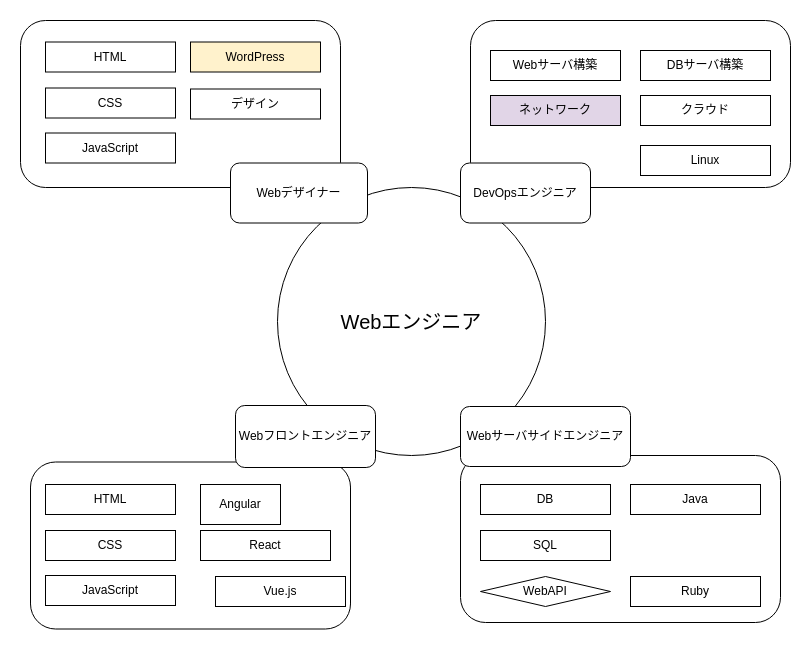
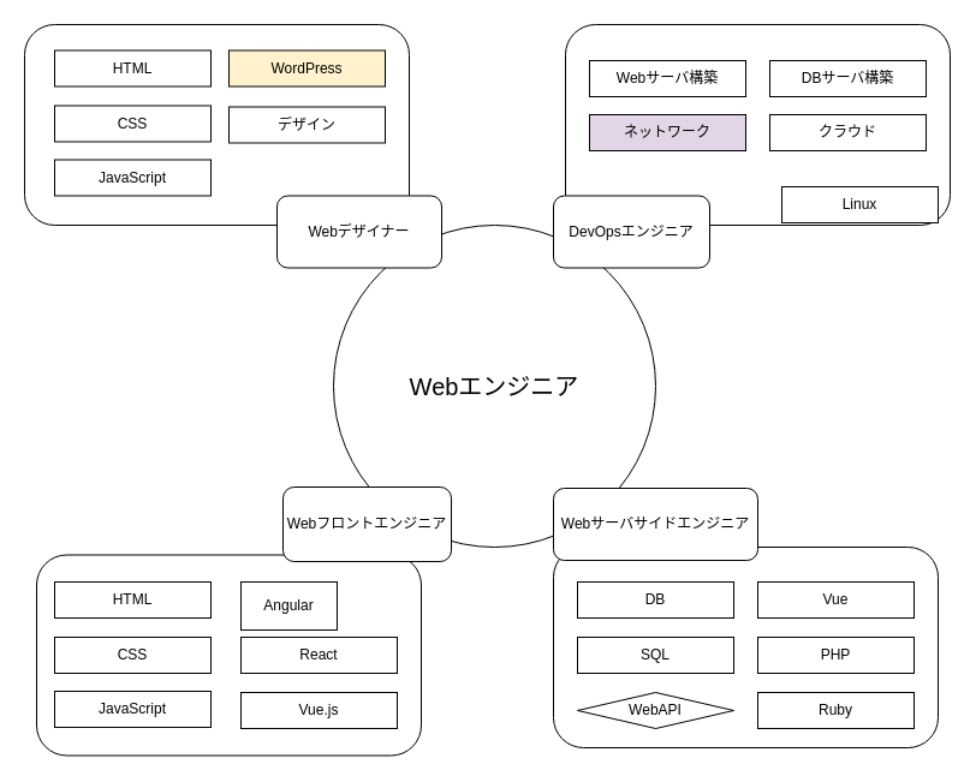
  <mxCell id="0" />
  <mxCell id="1" parent="0" />
  <mxCell id="2" value="" style="rounded=1;whiteSpace=wrap;html=1;strokeColor=#000000;fillColor=none;" vertex="1" parent="1"><mxGeometry x="470" y="20" width="320" height="167" as="geometry" /></mxCell>
  <mxCell id="3" value="" style="rounded=1;whiteSpace=wrap;html=1;strokeColor=#000000;fillColor=none;" vertex="1" parent="1"><mxGeometry x="460" y="455" width="320" height="167" as="geometry" /></mxCell>
  <mxCell id="4" value="" style="rounded=1;whiteSpace=wrap;html=1;strokeColor=#000000;fillColor=none;" vertex="1" parent="1"><mxGeometry x="30" y="461.5" width="320" height="167" as="geometry" /></mxCell>
  <mxCell id="5" value="" style="rounded=1;whiteSpace=wrap;html=1;strokeColor=#000000;fillColor=none;" vertex="1" parent="1"><mxGeometry x="20" y="20" width="320" height="167" as="geometry" /></mxCell>
  <mxCell id="6" value="&lt;span style=&quot;white-space: normal&quot;&gt;&lt;font style=&quot;font-size: 20px&quot;&gt;Webエンジニア&lt;/font&gt;&lt;/span&gt;" style="ellipse;whiteSpace=wrap;html=1;aspect=fixed;" vertex="1" parent="1"><mxGeometry x="277" y="187" width="268" height="268" as="geometry" /></mxCell>
  <mxCell id="7" value="Webデザイナー" style="rounded=1;whiteSpace=wrap;html=1;" parent="1" vertex="1"><mxGeometry x="230" y="162.5" width="137" height="60" as="geometry" /></mxCell>
  <mxCell id="8" value="&lt;span style=&quot;white-space: normal&quot;&gt;WordPress&lt;/span&gt;" style="rounded=0;whiteSpace=wrap;html=1;fillColor=#fff2cc;" vertex="1" parent="1"><mxGeometry x="190" y="41.5" width="130" height="30" as="geometry" /></mxCell>
  <mxCell id="9" value="Webフロントエンジニア" style="rounded=1;whiteSpace=wrap;html=1;strokeColor=#000000;" vertex="1" parent="1"><mxGeometry x="235" y="405" width="140" height="62" as="geometry" /></mxCell>
  <mxCell id="10" value="Webサーバサイドエンジニア" style="rounded=1;whiteSpace=wrap;html=1;" vertex="1" parent="1"><mxGeometry x="460" y="406" width="170" height="60" as="geometry" /></mxCell>
  <mxCell id="11" value="HTML" style="rounded=0;whiteSpace=wrap;html=1;" vertex="1" parent="1"><mxGeometry x="45" y="484" width="130" height="30" as="geometry" /></mxCell>
  <mxCell id="12" value="CSS" style="rounded=0;whiteSpace=wrap;html=1;" vertex="1" parent="1"><mxGeometry x="45" y="530" width="130" height="30" as="geometry" /></mxCell>
  <mxCell id="13" value="JavaScript" style="rounded=0;whiteSpace=wrap;html=1;" vertex="1" parent="1"><mxGeometry x="45" y="575" width="130" height="30" as="geometry" /></mxCell>
  <mxCell id="14" value="Angular" style="rounded=0;whiteSpace=wrap;html=1;" vertex="1" parent="1"><mxGeometry x="200" y="484" width="80" height="40" as="geometry" /></mxCell>
  <mxCell id="15" value="React" style="rounded=0;whiteSpace=wrap;html=1;" vertex="1" parent="1"><mxGeometry x="200" y="530" width="130" height="30" as="geometry" /></mxCell>
- <mxCell id="16" value="Vue.js" style="rounded=0;whiteSpace=wrap;html=1;" vertex="1" parent="1"><mxGeometry x="215" y="576" width="130" height="30" as="geometry" /></mxCell>
+ <mxCell id="16" value="Vue.js" style="rounded=0;whiteSpace=wrap;html=1;" vertex="1" parent="1"><mxGeometry x="200" y="576" width="130" height="30" as="geometry" /></mxCell>
  <mxCell id="17" value="DB" style="rounded=0;whiteSpace=wrap;html=1;" vertex="1" parent="1"><mxGeometry x="480" y="484" width="130" height="30" as="geometry" /></mxCell>
  <mxCell id="18" value="SQL" style="rounded=0;whiteSpace=wrap;html=1;" vertex="1" parent="1"><mxGeometry x="480" y="530" width="130" height="30" as="geometry" /></mxCell>
  <mxCell id="19" value="DevOpsエンジニア" style="rounded=1;whiteSpace=wrap;html=1;" vertex="1" parent="1"><mxGeometry x="460" y="162.5" width="130" height="60" as="geometry" /></mxCell>
  <mxCell id="20" value="&lt;span style=&quot;white-space: normal&quot;&gt;デザイン&lt;/span&gt;" style="rounded=0;whiteSpace=wrap;html=1;" vertex="1" parent="1"><mxGeometry x="190" y="88.5" width="130" height="30" as="geometry" /></mxCell>
  <mxCell id="21" value="WebAPI" style="rhombus;whiteSpace=wrap;html=1;" vertex="1" parent="1"><mxGeometry x="480" y="576" width="130" height="30" as="geometry" /></mxCell>
  <mxCell id="22" value="Webサーバ構築" style="rounded=0;whiteSpace=wrap;html=1;" vertex="1" parent="1"><mxGeometry x="490" y="50" width="130" height="30" as="geometry" /></mxCell>
  <mxCell id="23" value="ネットワーク" style="rounded=0;whiteSpace=wrap;html=1;fillColor=#e1d5e7;" vertex="1" parent="1"><mxGeometry x="490" y="95" width="130" height="30" as="geometry" /></mxCell>
  <mxCell id="24" value="クラウド" style="rounded=0;whiteSpace=wrap;html=1;" vertex="1" parent="1"><mxGeometry x="640" y="95" width="130" height="30" as="geometry" /></mxCell>
  <mxCell id="25" value="HTML" style="rounded=0;whiteSpace=wrap;html=1;" vertex="1" parent="1"><mxGeometry x="45" y="41.5" width="130" height="30" as="geometry" /></mxCell>
  <mxCell id="26" value="CSS" style="rounded=0;whiteSpace=wrap;html=1;" vertex="1" parent="1"><mxGeometry x="45" y="87.5" width="130" height="30" as="geometry" /></mxCell>
  <mxCell id="27" value="JavaScript" style="rounded=0;whiteSpace=wrap;html=1;" vertex="1" parent="1"><mxGeometry x="45" y="132.5" width="130" height="30" as="geometry" /></mxCell>
  <mxCell id="28" value="DBサーバ構築" style="rounded=0;whiteSpace=wrap;html=1;" vertex="1" parent="1"><mxGeometry x="640" y="50" width="130" height="30" as="geometry" /></mxCell>
- <mxCell id="29" value="Java" style="rounded=0;whiteSpace=wrap;html=1;" vertex="1" parent="1"><mxGeometry x="630" y="484" width="130" height="30" as="geometry" /></mxCell>
+ <mxCell id="29" value="Vue" style="rounded=0;whiteSpace=wrap;html=1;" vertex="1" parent="1"><mxGeometry x="630" y="484" width="130" height="30" as="geometry" /></mxCell>
  <mxCell id="30" style="edgeStyle=orthogonalEdgeStyle;rounded=0;orthogonalLoop=1;jettySize=auto;html=1;exitX=0.5;exitY=1;exitDx=0;exitDy=0;" edge="1" parent="1" source="10" target="10"><mxGeometry relative="1" as="geometry" /></mxCell>
- <mxCell id="31" value="Linux" style="rounded=0;whiteSpace=wrap;html=1;" vertex="1" parent="1"><mxGeometry x="640" y="145" width="130" height="30" as="geometry" /></mxCell>
+ <mxCell id="31" value="Linux" style="rounded=0;whiteSpace=wrap;html=1;" vertex="1" parent="1"><mxGeometry x="650" y="155" width="130" height="30" as="geometry" /></mxCell>
+ <mxCell id="32" value="PHP" style="rounded=0;whiteSpace=wrap;html=1;" vertex="1" parent="1"><mxGeometry x="630" y="530" width="130" height="30" as="geometry" /></mxCell>
  <mxCell id="33" value="Ruby" style="rounded=0;whiteSpace=wrap;html=1;" vertex="1" parent="1"><mxGeometry x="630" y="576" width="130" height="30" as="geometry" /></mxCell>
